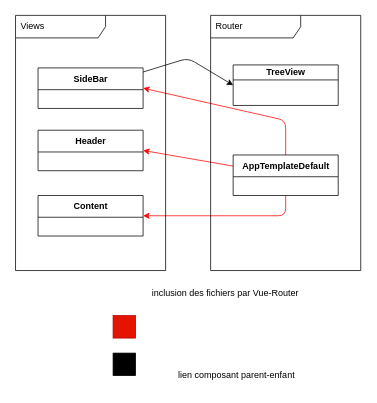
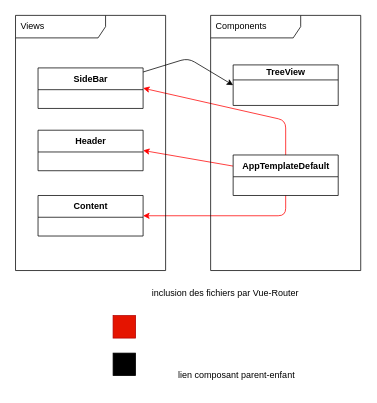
  <mxCell id="0" />
  <mxCell id="1" parent="0" />
  <mxCell id="2" value="Content" style="swimlane;fontStyle=1;align=center;verticalAlign=middle;childLayout=stackLayout;horizontal=1;startSize=29;horizontalStack=0;resizeParent=1;resizeParentMax=0;resizeLast=0;collapsible=0;marginBottom=0;html=1;" vertex="1" parent="1"><mxGeometry x="50" y="260" width="140" height="54" as="geometry" /></mxCell>
  <mxCell id="3" style="edgeStyle=none;html=1;entryX=0;entryY=0.5;entryDx=0;entryDy=0;fillColor=#e51400;strokeColor=#000000;" edge="1" parent="1" source="4" target="6"><mxGeometry relative="1" as="geometry"><Array as="points"><mxPoint x="250" y="77" /></Array></mxGeometry></mxCell>
  <mxCell id="4" value="SideBar" style="swimlane;fontStyle=1;align=center;verticalAlign=middle;childLayout=stackLayout;horizontal=1;startSize=29;horizontalStack=0;resizeParent=1;resizeParentMax=0;resizeLast=0;collapsible=0;marginBottom=0;html=1;" vertex="1" parent="1"><mxGeometry x="50" y="90" width="140" height="54" as="geometry" /></mxCell>
  <mxCell id="5" value="Header" style="swimlane;fontStyle=1;align=center;verticalAlign=middle;childLayout=stackLayout;horizontal=1;startSize=29;horizontalStack=0;resizeParent=1;resizeParentMax=0;resizeLast=0;collapsible=0;marginBottom=0;html=1;" vertex="1" parent="1"><mxGeometry x="50" y="173" width="140" height="54" as="geometry" /></mxCell>
  <mxCell id="6" value="TreeView" style="swimlane;fontStyle=1;align=center;verticalAlign=middle;childLayout=stackLayout;horizontal=1;startSize=20;horizontalStack=0;resizeParent=1;resizeParentMax=0;resizeLast=0;collapsible=0;marginBottom=0;html=1;" vertex="1" parent="1"><mxGeometry x="310" y="86" width="140" height="54" as="geometry" /></mxCell>
  <mxCell id="7" style="edgeStyle=none;html=1;entryX=1;entryY=0.5;entryDx=0;entryDy=0;strokeColor=#FF0000;" edge="1" parent="1" source="10" target="5"><mxGeometry relative="1" as="geometry" /></mxCell>
  <mxCell id="8" style="edgeStyle=none;html=1;entryX=1;entryY=0.5;entryDx=0;entryDy=0;exitX=0.5;exitY=1;exitDx=0;exitDy=0;strokeColor=#FF0000;" edge="1" parent="1" source="10" target="2"><mxGeometry relative="1" as="geometry"><Array as="points"><mxPoint x="380" y="287" /></Array></mxGeometry></mxCell>
  <mxCell id="9" style="edgeStyle=none;html=1;entryX=1;entryY=0.5;entryDx=0;entryDy=0;strokeColor=#FF0000;startArrow=none;exitX=0.5;exitY=0;exitDx=0;exitDy=0;" edge="1" parent="1" source="10" target="4"><mxGeometry relative="1" as="geometry"><Array as="points"><mxPoint x="380" y="160" /></Array><mxPoint x="430" y="160" as="sourcePoint" /></mxGeometry></mxCell>
  <mxCell id="10" value="AppTemplateDefault" style="swimlane;fontStyle=1;align=center;verticalAlign=middle;childLayout=stackLayout;horizontal=1;startSize=29;horizontalStack=0;resizeParent=1;resizeParentMax=0;resizeLast=0;collapsible=0;marginBottom=0;html=1;" vertex="1" parent="1"><mxGeometry x="310" y="206" width="140" height="54" as="geometry" /></mxCell>
  <mxCell id="11" value="" style="rounded=0;whiteSpace=wrap;html=1;fillColor=#e51400;fontColor=#ffffff;strokeColor=#B20000;" vertex="1" parent="1"><mxGeometry x="150" y="420" width="30" height="30" as="geometry" /></mxCell>
  <mxCell id="12" value="inclusion des fichiers par Vue-Router" style="text;html=1;align=left;verticalAlign=middle;resizable=0;points=[];autosize=1;strokeColor=none;fillColor=none;" vertex="1" parent="1"><mxGeometry x="200" y="375" width="220" height="30" as="geometry" /></mxCell>
  <mxCell id="13" value="" style="rounded=0;whiteSpace=wrap;html=1;fillColor=#000000;fontColor=#ffffff;strokeColor=#000000;" vertex="1" parent="1"><mxGeometry x="150" y="470" width="30" height="30" as="geometry" /></mxCell>
  <mxCell id="14" value="lien composant parent-enfant" style="text;html=1;align=left;verticalAlign=middle;resizable=0;points=[];autosize=1;strokeColor=none;fillColor=none;" vertex="1" parent="1"><mxGeometry x="235" y="485" width="180" height="30" as="geometry" /></mxCell>
- <mxCell id="15" value="Router" style="shape=umlFrame;whiteSpace=wrap;html=1;width=120;height=30;boundedLbl=1;verticalAlign=middle;align=left;spacingLeft=5;" vertex="1" parent="1"><mxGeometry x="280" y="20" width="200" height="340" as="geometry" /></mxCell>
+ <mxCell id="15" value="Components" style="shape=umlFrame;whiteSpace=wrap;html=1;width=120;height=30;boundedLbl=1;verticalAlign=middle;align=left;spacingLeft=5;" vertex="1" parent="1"><mxGeometry x="280" y="20" width="200" height="340" as="geometry" /></mxCell>
  <mxCell id="16" value="Views" style="shape=umlFrame;whiteSpace=wrap;html=1;width=120;height=30;boundedLbl=1;verticalAlign=middle;align=left;spacingLeft=5;" vertex="1" parent="1"><mxGeometry x="20" y="20" width="200" height="340" as="geometry" /></mxCell>
